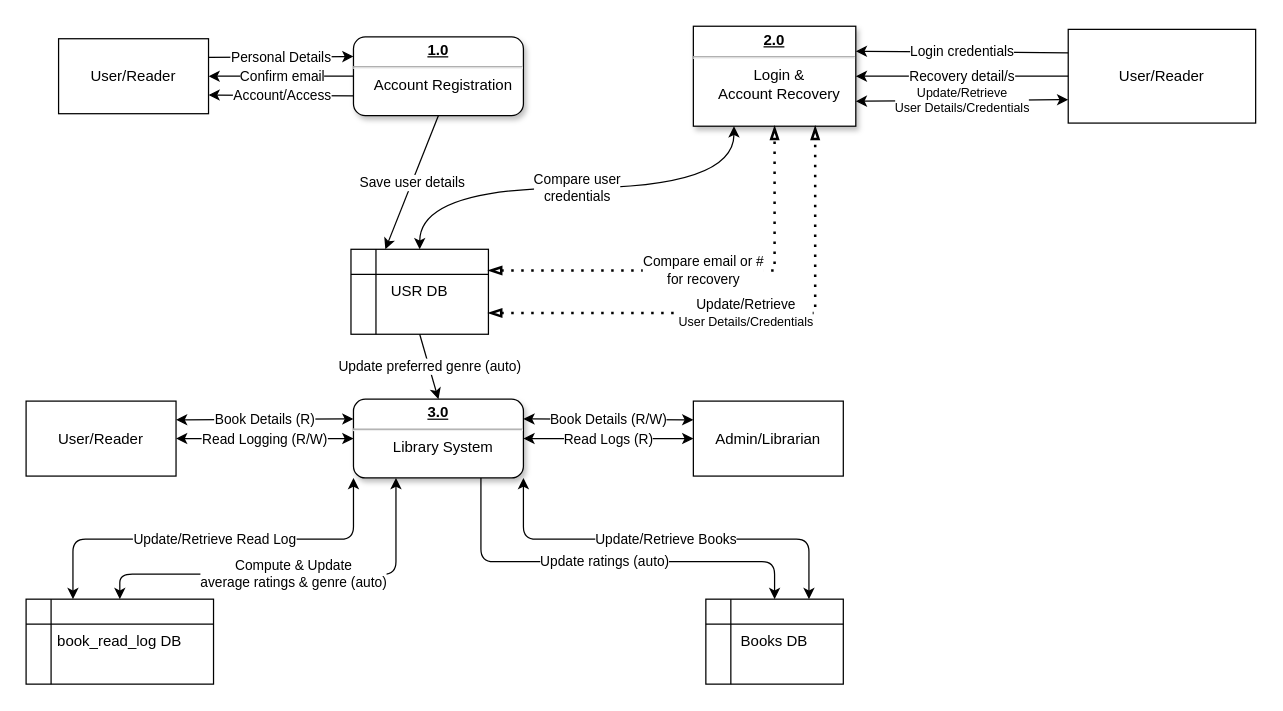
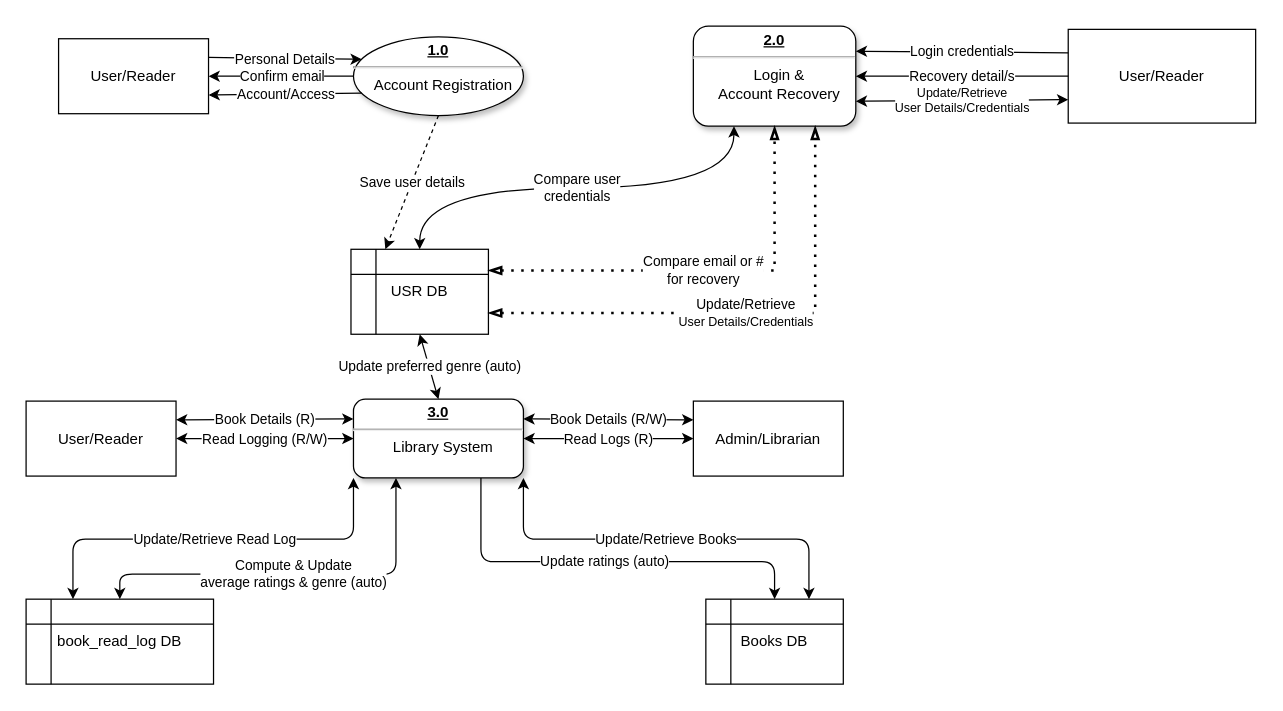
  <mxCell id="0" />
  <mxCell id="1" parent="0" />
- <mxCell id="2" value="&lt;p style=&quot;margin: 0px; margin-top: 4px; text-align: center; text-decoration: underline;&quot;&gt;&lt;b&gt;2.0&lt;/b&gt;&lt;/p&gt;&lt;hr&gt;&lt;p style=&quot;text-align: center; margin: 0px 0px 0px 8px;&quot;&gt;Login &amp;amp;&lt;/p&gt;&lt;p style=&quot;text-align: center; margin: 0px 0px 0px 8px;&quot;&gt;Account Recovery&lt;/p&gt;" style="verticalAlign=top;align=left;overflow=fill;fontSize=12;fontFamily=Helvetica;html=1;shadow=1;container=0;labelBackgroundColor=none;rounded=0;" parent="1" vertex="1"><mxGeometry x="554" y="20.5" width="130" height="80" as="geometry" /></mxCell>
- <mxCell id="3" value="&lt;p style=&quot;margin: 4px 0px 0px; text-decoration: underline;&quot;&gt;&lt;strong&gt;1.0&lt;/strong&gt;&lt;/p&gt;&lt;hr&gt;&lt;p style=&quot;margin: 0px; margin-left: 8px;&quot;&gt;Account Registration&lt;/p&gt;" style="verticalAlign=top;align=center;overflow=fill;fontSize=12;fontFamily=Helvetica;html=1;shadow=1;rounded=1;container=0;labelBackgroundColor=none;" parent="1" vertex="1"><mxGeometry x="282" y="29" width="136" height="63" as="geometry" /></mxCell>
+ <mxCell id="2" value="&lt;p style=&quot;margin: 0px; margin-top: 4px; text-align: center; text-decoration: underline;&quot;&gt;&lt;b&gt;2.0&lt;/b&gt;&lt;/p&gt;&lt;hr&gt;&lt;p style=&quot;text-align: center; margin: 0px 0px 0px 8px;&quot;&gt;Login &amp;amp;&lt;/p&gt;&lt;p style=&quot;text-align: center; margin: 0px 0px 0px 8px;&quot;&gt;Account Recovery&lt;/p&gt;" style="verticalAlign=top;align=left;overflow=fill;fontSize=12;fontFamily=Helvetica;html=1;shadow=1;rounded=1;container=0;labelBackgroundColor=none;" parent="1" vertex="1"><mxGeometry x="554" y="20.5" width="130" height="80" as="geometry" /></mxCell>
+ <mxCell id="3" value="&lt;p style=&quot;margin: 4px 0px 0px; text-decoration: underline;&quot;&gt;&lt;strong&gt;1.0&lt;/strong&gt;&lt;/p&gt;&lt;hr&gt;&lt;p style=&quot;margin: 0px; margin-left: 8px;&quot;&gt;Account Registration&lt;/p&gt;" style="ellipse;verticalAlign=top;align=center;overflow=fill;fontSize=12;fontFamily=Helvetica;html=1;shadow=1;container=0;labelBackgroundColor=none;" parent="1" vertex="1"><mxGeometry x="282" y="29" width="136" height="63" as="geometry" /></mxCell>
  <mxCell id="4" value="User/Reader" style="rounded=0;whiteSpace=wrap;html=1;" parent="1" vertex="1"><mxGeometry x="46" y="30.5" width="120" height="60" as="geometry" /></mxCell>
  <mxCell id="5" value="" style="endArrow=classic;html=1;rounded=0;exitX=1;exitY=0.25;exitDx=0;exitDy=0;entryX=0;entryY=0.25;entryDx=0;entryDy=0;" parent="1" source="4" target="3" edge="1"><mxGeometry relative="1" as="geometry"><mxPoint x="182" y="-21" as="sourcePoint" /><mxPoint x="282" y="-21" as="targetPoint" /></mxGeometry></mxCell>
  <mxCell id="6" value="Personal Details" style="edgeLabel;resizable=0;html=1;align=center;verticalAlign=middle;" parent="5" connectable="0" vertex="1"><mxGeometry relative="1" as="geometry" /></mxCell>
  <mxCell id="7" value="" style="endArrow=classic;html=1;rounded=0;entryX=1;entryY=0.5;entryDx=0;entryDy=0;exitX=0;exitY=0.5;exitDx=0;exitDy=0;" parent="1" source="3" target="4" edge="1"><mxGeometry relative="1" as="geometry"><mxPoint x="296" y="299" as="sourcePoint" /><mxPoint x="396" y="299" as="targetPoint" /></mxGeometry></mxCell>
  <mxCell id="8" value="Confirm email" style="edgeLabel;resizable=0;html=1;align=center;verticalAlign=middle;" parent="7" connectable="0" vertex="1"><mxGeometry relative="1" as="geometry" /></mxCell>
  <mxCell id="9" value="" style="endArrow=classic;html=1;rounded=0;entryX=1;entryY=0.75;entryDx=0;entryDy=0;exitX=0;exitY=0.75;exitDx=0;exitDy=0;" parent="1" source="3" target="4" edge="1"><mxGeometry relative="1" as="geometry"><mxPoint x="296" y="299" as="sourcePoint" /><mxPoint x="396" y="299" as="targetPoint" /></mxGeometry></mxCell>
  <mxCell id="10" value="Account/Access" style="edgeLabel;resizable=0;html=1;align=center;verticalAlign=middle;" parent="9" connectable="0" vertex="1"><mxGeometry relative="1" as="geometry" /></mxCell>
- <mxCell id="11" value="" style="endArrow=classic;html=1;rounded=0;exitX=0.5;exitY=1;exitDx=0;exitDy=0;entryX=0.25;entryY=0;entryDx=0;entryDy=0;" parent="1" source="3" target="13" edge="1"><mxGeometry relative="1" as="geometry"><mxPoint x="296" y="299" as="sourcePoint" /><mxPoint x="346" y="149" as="targetPoint" /></mxGeometry></mxCell>
+ <mxCell id="11" value="" style="endArrow=classic;html=1;rounded=0;exitX=0.5;exitY=1;exitDx=0;exitDy=0;entryX=0.25;entryY=0;entryDx=0;entryDy=0;dashed=1;" parent="1" source="3" target="13" edge="1"><mxGeometry relative="1" as="geometry"><mxPoint x="296" y="299" as="sourcePoint" /><mxPoint x="346" y="149" as="targetPoint" /></mxGeometry></mxCell>
  <mxCell id="12" value="Save user details" style="edgeLabel;resizable=0;html=1;align=center;verticalAlign=middle;" parent="11" connectable="0" vertex="1"><mxGeometry relative="1" as="geometry" /></mxCell>
  <mxCell id="13" value="USR DB" style="shape=internalStorage;whiteSpace=wrap;html=1;backgroundOutline=1;" parent="1" vertex="1"><mxGeometry x="280" y="199" width="110" height="68" as="geometry" /></mxCell>
  <mxCell id="14" value="User/Reader" style="rounded=0;whiteSpace=wrap;html=1;" parent="1" vertex="1"><mxGeometry x="854" y="23" width="150" height="75" as="geometry" /></mxCell>
  <mxCell id="15" value="" style="endArrow=classic;html=1;entryX=0.5;entryY=0;entryDx=0;entryDy=0;exitX=0.25;exitY=1;exitDx=0;exitDy=0;startArrow=classic;startFill=1;edgeStyle=orthogonalEdgeStyle;elbow=vertical;curved=1;" parent="1" source="2" target="13" edge="1"><mxGeometry relative="1" as="geometry"><mxPoint x="364" y="389" as="sourcePoint" /><mxPoint x="464" y="389" as="targetPoint" /></mxGeometry></mxCell>
  <mxCell id="16" value="Compare user&lt;br&gt;credentials" style="edgeLabel;resizable=0;html=1;align=center;verticalAlign=middle;" parent="15" connectable="0" vertex="1"><mxGeometry relative="1" as="geometry" /></mxCell>
  <mxCell id="17" value="Compare email or #&lt;br&gt;for recovery" style="endArrow=blockThin;dashed=1;html=1;dashPattern=1 3;strokeWidth=2;rounded=0;startArrow=blockThin;startFill=0;endFill=0;entryX=0.5;entryY=1;entryDx=0;entryDy=0;exitX=1;exitY=0.25;exitDx=0;exitDy=0;edgeStyle=orthogonalEdgeStyle;elbow=vertical;" parent="1" source="13" target="2" edge="1"><mxGeometry width="50" height="50" relative="1" as="geometry"><mxPoint x="394" y="409" as="sourcePoint" /><mxPoint x="444" y="359" as="targetPoint" /></mxGeometry></mxCell>
  <mxCell id="18" value="Update/Retrieve&lt;br style=&quot;border-color: var(--border-color); font-size: 10px;&quot;&gt;&lt;span style=&quot;font-size: 10px;&quot;&gt;User Details/Credentials&lt;/span&gt;" style="endArrow=blockThin;dashed=1;html=1;dashPattern=1 3;strokeWidth=2;rounded=0;entryX=0.75;entryY=1;entryDx=0;entryDy=0;exitX=1;exitY=0.75;exitDx=0;exitDy=0;edgeStyle=orthogonalEdgeStyle;startArrow=blockThin;startFill=0;endFill=0;" parent="1" source="13" target="2" edge="1"><mxGeometry width="50" height="50" relative="1" as="geometry"><mxPoint x="394" y="399" as="sourcePoint" /><mxPoint x="444" y="349" as="targetPoint" /></mxGeometry></mxCell>
  <mxCell id="19" value="Login credentials" style="endArrow=classic;html=1;rounded=0;entryX=1;entryY=0.25;entryDx=0;entryDy=0;exitX=0;exitY=0.25;exitDx=0;exitDy=0;" parent="1" source="14" target="2" edge="1"><mxGeometry width="50" height="50" relative="1" as="geometry"><mxPoint x="394" y="239" as="sourcePoint" /><mxPoint x="444" y="189" as="targetPoint" /></mxGeometry></mxCell>
  <mxCell id="20" value="Recovery detail/s" style="endArrow=classic;html=1;rounded=0;entryX=1;entryY=0.5;entryDx=0;entryDy=0;exitX=0;exitY=0.5;exitDx=0;exitDy=0;" parent="1" source="14" target="2" edge="1"><mxGeometry width="50" height="50" relative="1" as="geometry"><mxPoint x="864" y="52" as="sourcePoint" /><mxPoint x="694" y="51" as="targetPoint" /></mxGeometry></mxCell>
  <mxCell id="21" value="Update/Retrieve&lt;br style=&quot;font-size: 10px;&quot;&gt;User Details/Credentials" style="endArrow=classic;startArrow=classic;html=1;rounded=0;exitX=1;exitY=0.75;exitDx=0;exitDy=0;entryX=0;entryY=0.75;entryDx=0;entryDy=0;fontSize=10;" parent="1" source="2" target="14" edge="1"><mxGeometry width="50" height="50" relative="1" as="geometry"><mxPoint x="714" y="109" as="sourcePoint" /><mxPoint x="764" y="59" as="targetPoint" /></mxGeometry></mxCell>
  <mxCell id="22" value="&lt;p style=&quot;margin: 4px 0px 0px; text-decoration: underline;&quot;&gt;&lt;strong&gt;3.0&lt;/strong&gt;&lt;/p&gt;&lt;hr&gt;&lt;p style=&quot;margin: 0px; margin-left: 8px;&quot;&gt;Library System&lt;/p&gt;" style="verticalAlign=top;align=center;overflow=fill;fontSize=12;fontFamily=Helvetica;html=1;shadow=1;rounded=1;container=0;labelBackgroundColor=none;" parent="1" vertex="1"><mxGeometry x="282" y="319" width="136" height="63" as="geometry" /></mxCell>
  <mxCell id="23" value="User/Reader" style="rounded=0;whiteSpace=wrap;html=1;" parent="1" vertex="1"><mxGeometry x="20" y="320.5" width="120" height="60" as="geometry" /></mxCell>
  <mxCell id="24" value="Book Details (R)" style="endArrow=classic;startArrow=classic;html=1;rounded=0;entryX=0;entryY=0.25;entryDx=0;entryDy=0;exitX=1;exitY=0.25;exitDx=0;exitDy=0;" parent="1" source="23" target="22" edge="1"><mxGeometry width="50" height="50" relative="1" as="geometry"><mxPoint x="420" y="359" as="sourcePoint" /><mxPoint x="470" y="309" as="targetPoint" /></mxGeometry></mxCell>
  <mxCell id="25" value="Read Logging (R/W)" style="endArrow=classic;startArrow=classic;html=1;rounded=0;entryX=1;entryY=0.5;entryDx=0;entryDy=0;exitX=0;exitY=0.5;exitDx=0;exitDy=0;" parent="1" source="22" target="23" edge="1"><mxGeometry width="50" height="50" relative="1" as="geometry"><mxPoint x="420" y="359" as="sourcePoint" /><mxPoint x="470" y="309" as="targetPoint" /></mxGeometry></mxCell>
  <mxCell id="26" value="Admin/Librarian" style="rounded=0;whiteSpace=wrap;html=1;" parent="1" vertex="1"><mxGeometry x="554" y="320.5" width="120" height="60" as="geometry" /></mxCell>
  <mxCell id="27" value="Book Details (R/W)" style="endArrow=classic;startArrow=classic;html=1;rounded=0;entryX=0;entryY=0.25;entryDx=0;entryDy=0;exitX=1;exitY=0.25;exitDx=0;exitDy=0;" parent="1" source="22" target="26" edge="1"><mxGeometry width="50" height="50" relative="1" as="geometry"><mxPoint x="454" y="346" as="sourcePoint" /><mxPoint x="596" y="345" as="targetPoint" /></mxGeometry></mxCell>
  <mxCell id="28" value="Read Logs (R)" style="endArrow=classic;startArrow=classic;html=1;rounded=0;entryX=1;entryY=0.5;entryDx=0;entryDy=0;exitX=0;exitY=0.5;exitDx=0;exitDy=0;" parent="1" source="26" target="22" edge="1"><mxGeometry width="50" height="50" relative="1" as="geometry"><mxPoint x="572" y="361" as="sourcePoint" /><mxPoint x="430" y="361" as="targetPoint" /></mxGeometry></mxCell>
- <mxCell id="29" value="Update preferred genre (auto)" style="endArrow=none;startArrow=classic;html=1;rounded=0;entryX=0.5;entryY=1;entryDx=0;entryDy=0;exitX=0.5;exitY=0;exitDx=0;exitDy=0;" parent="1" source="22" target="13" edge="1"><mxGeometry width="50" height="50" relative="1" as="geometry"><mxPoint x="450" y="189" as="sourcePoint" /><mxPoint x="500" y="139" as="targetPoint" /></mxGeometry></mxCell>
+ <mxCell id="29" value="Update preferred genre (auto)" style="endArrow=classic;startArrow=classic;html=1;rounded=0;entryX=0.5;entryY=1;entryDx=0;entryDy=0;exitX=0.5;exitY=0;exitDx=0;exitDy=0;" parent="1" source="22" target="13" edge="1"><mxGeometry width="50" height="50" relative="1" as="geometry"><mxPoint x="450" y="189" as="sourcePoint" /><mxPoint x="500" y="139" as="targetPoint" /></mxGeometry></mxCell>
  <mxCell id="30" value="book_read_log DB" style="shape=internalStorage;whiteSpace=wrap;html=1;backgroundOutline=1;" parent="1" vertex="1"><mxGeometry x="20" y="479" width="150" height="68" as="geometry" /></mxCell>
  <mxCell id="31" value="Books DB" style="shape=internalStorage;whiteSpace=wrap;html=1;backgroundOutline=1;" vertex="1" parent="1"><mxGeometry x="564" y="479" width="110" height="68" as="geometry" /></mxCell>
  <mxCell id="32" value="Update/Retrieve Read Log" style="endArrow=classic;startArrow=classic;html=1;rounded=1;entryX=0;entryY=1;entryDx=0;entryDy=0;exitX=0.25;exitY=0;exitDx=0;exitDy=0;edgeStyle=elbowEdgeStyle;elbow=vertical;" edge="1" parent="1" source="30" target="22"><mxGeometry width="50" height="50" relative="1" as="geometry"><mxPoint x="530" y="369" as="sourcePoint" /><mxPoint x="580" y="319" as="targetPoint" /></mxGeometry></mxCell>
  <mxCell id="33" value="Compute &amp;amp; Update&lt;br&gt;average ratings &amp;amp; genre (auto)" style="endArrow=classic;startArrow=classic;html=1;rounded=1;entryX=0.25;entryY=1;entryDx=0;entryDy=0;exitX=0.5;exitY=0;exitDx=0;exitDy=0;edgeStyle=elbowEdgeStyle;elbow=vertical;" edge="1" parent="1" source="30" target="22"><mxGeometry width="50" height="50" relative="1" as="geometry"><mxPoint x="530" y="369" as="sourcePoint" /><mxPoint x="580" y="319" as="targetPoint" /><Array as="points"><mxPoint x="120" y="459" /><mxPoint x="220" y="449" /></Array></mxGeometry></mxCell>
  <mxCell id="34" value="Update/Retrieve Books" style="endArrow=classic;startArrow=classic;html=1;rounded=1;entryX=1;entryY=1;entryDx=0;entryDy=0;exitX=0.75;exitY=0;exitDx=0;exitDy=0;edgeStyle=elbowEdgeStyle;elbow=vertical;" edge="1" parent="1" source="31" target="22"><mxGeometry width="50" height="50" relative="1" as="geometry"><mxPoint x="68" y="489" as="sourcePoint" /><mxPoint x="326" y="392" as="targetPoint" /></mxGeometry></mxCell>
  <mxCell id="35" value="Update ratings (auto)" style="endArrow=none;startArrow=classic;html=1;rounded=1;entryX=0.75;entryY=1;entryDx=0;entryDy=0;exitX=0.5;exitY=0;exitDx=0;exitDy=0;edgeStyle=orthogonalEdgeStyle;endFill=0;" edge="1" parent="1" source="31" target="22"><mxGeometry width="50" height="50" relative="1" as="geometry"><mxPoint x="530" y="369" as="sourcePoint" /><mxPoint x="580" y="319" as="targetPoint" /><Array as="points"><mxPoint x="619" y="449" /><mxPoint x="384" y="449" /></Array></mxGeometry></mxCell>
